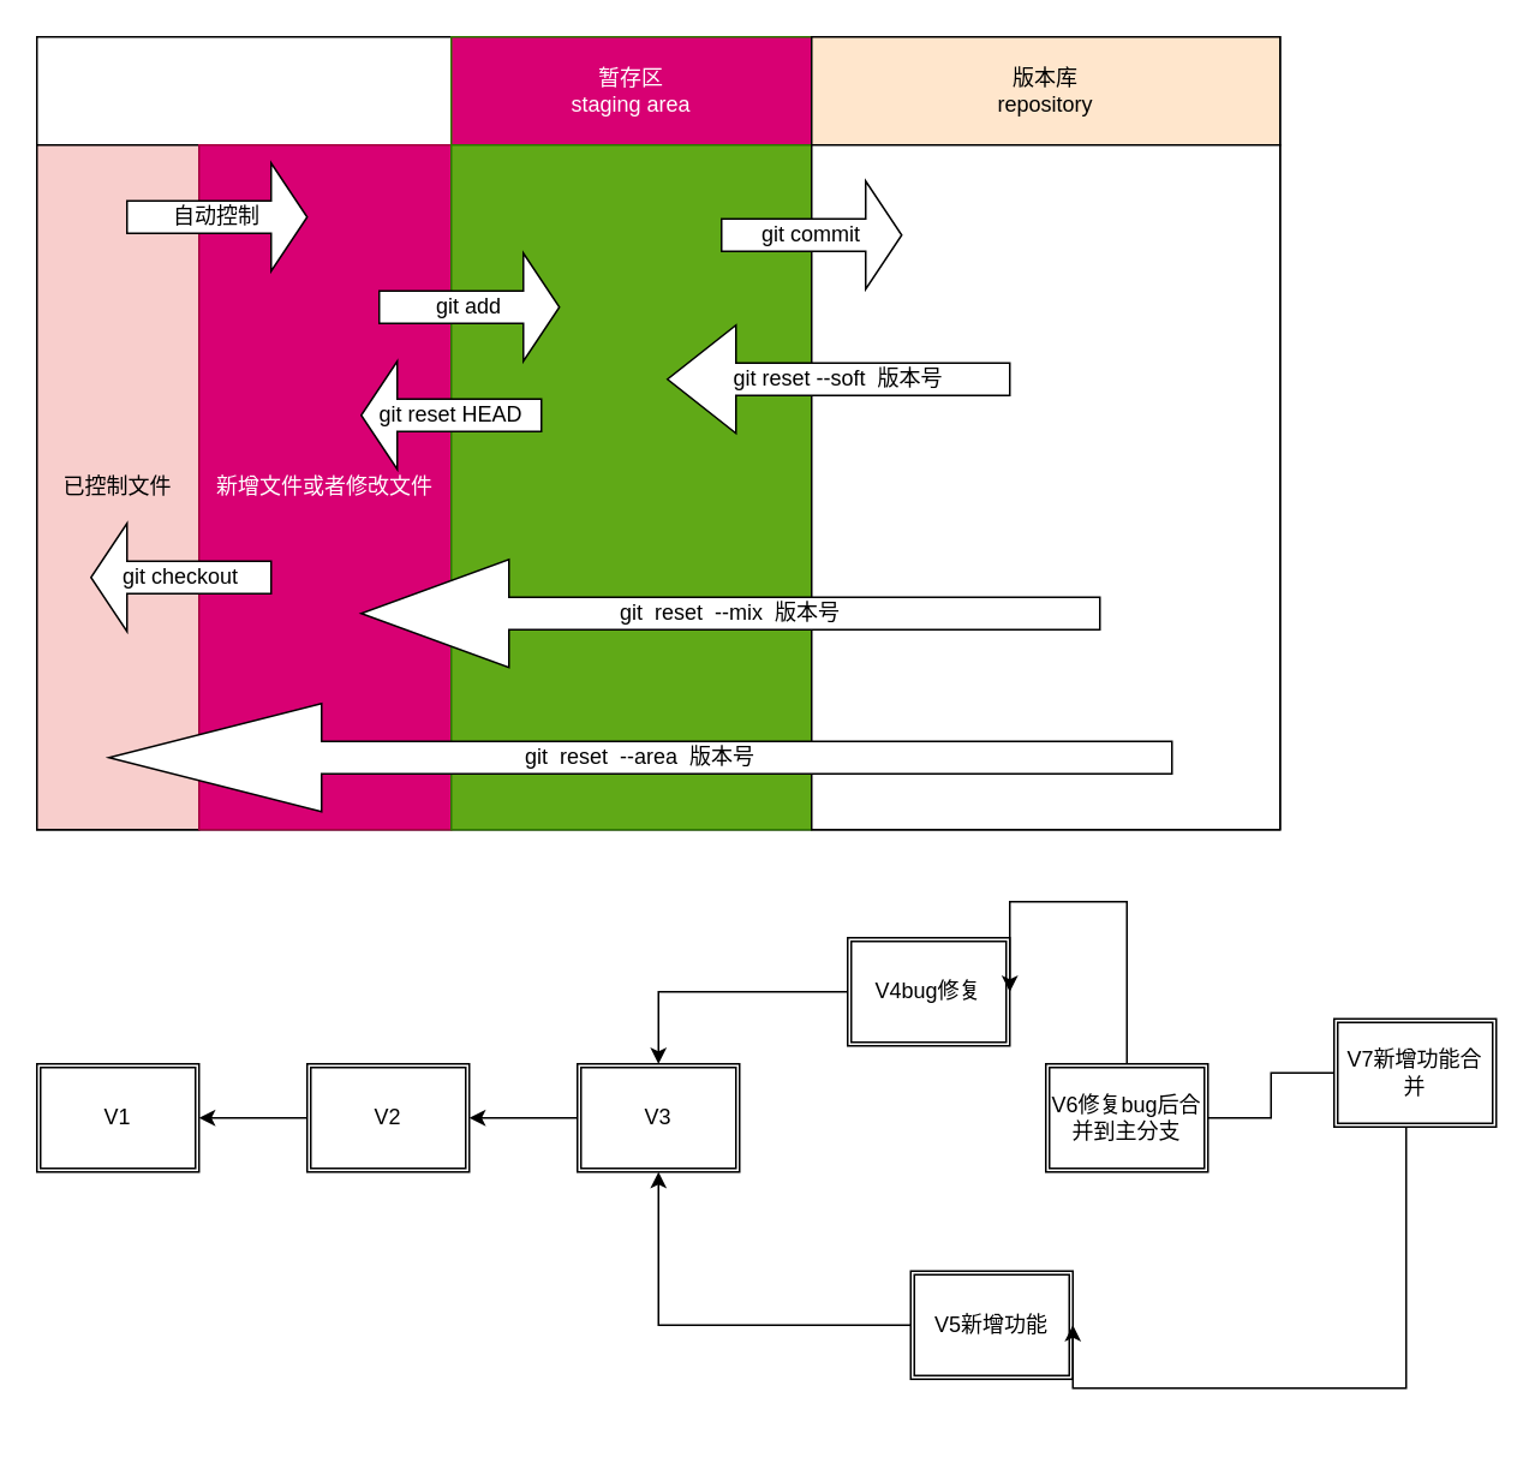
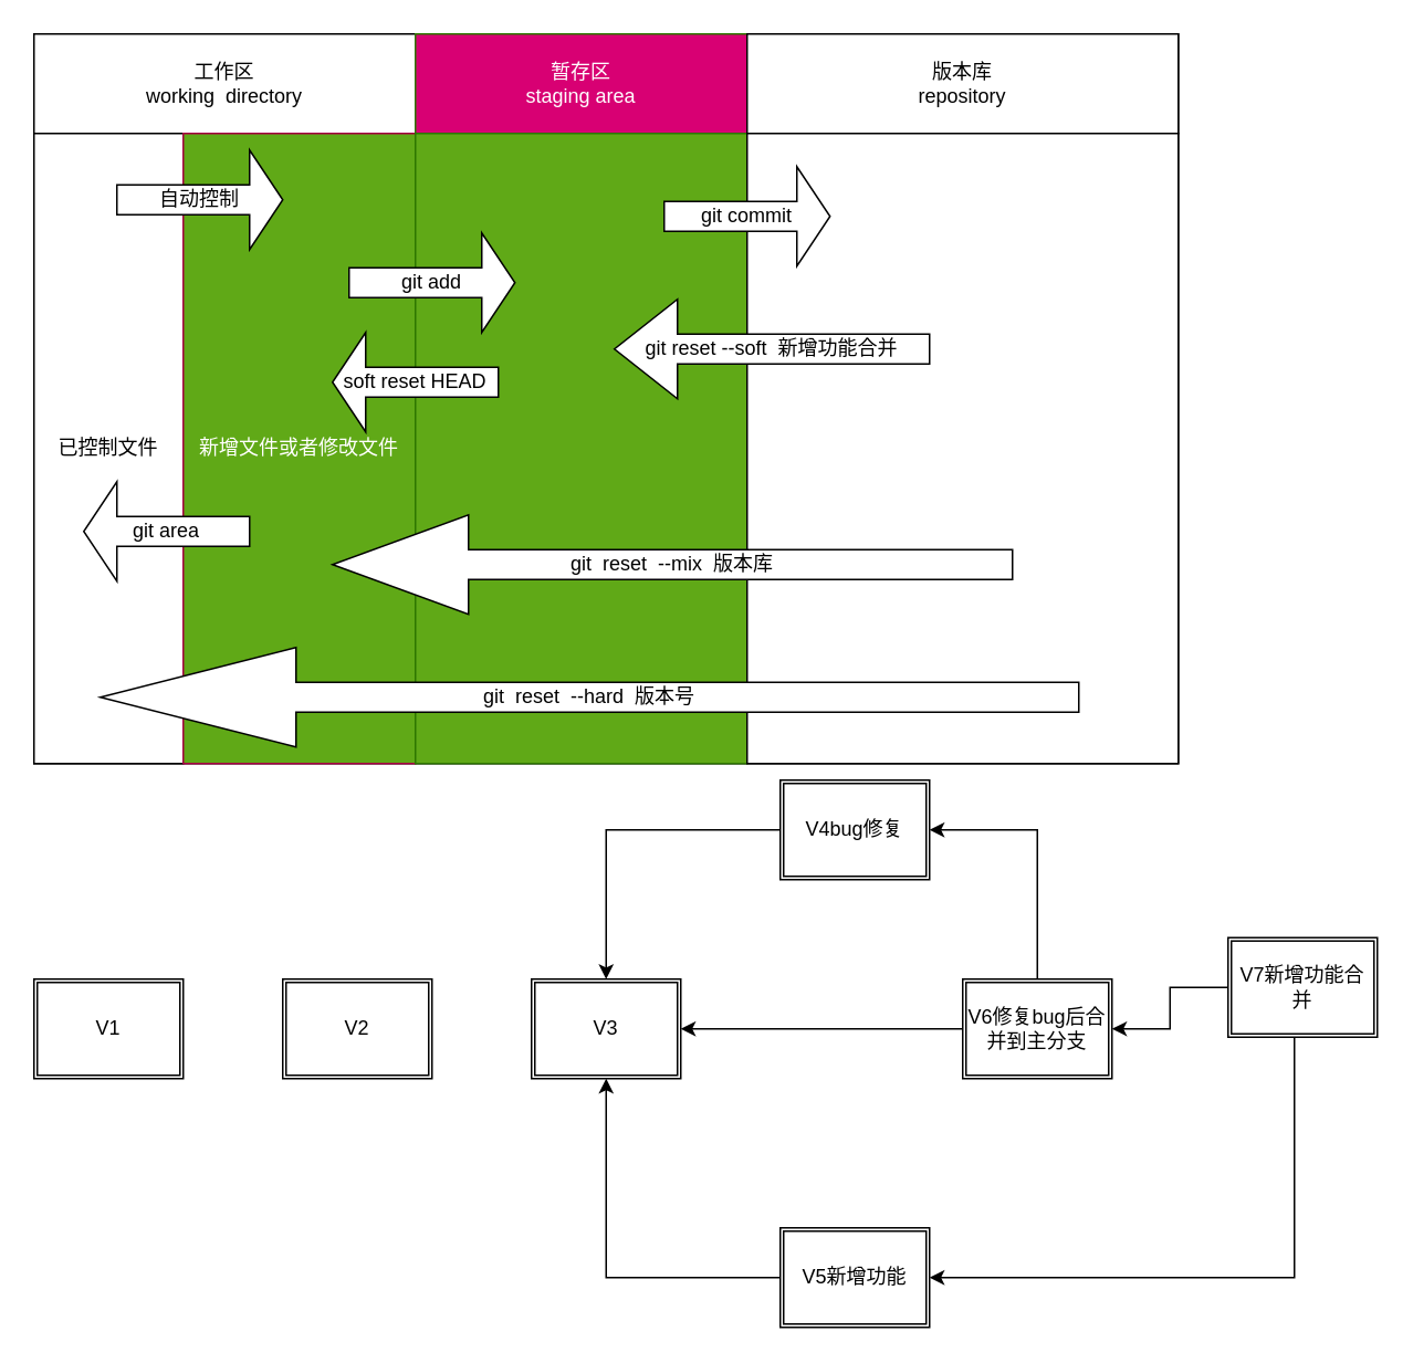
  <mxCell id="0" />
  <mxCell id="1" parent="0" />
  <mxCell id="2" value="" style="rounded=0;whiteSpace=wrap;html=1;" parent="1" vertex="1"><mxGeometry x="20" y="20" width="690" height="440" as="geometry" /></mxCell>
+ <mxCell id="3" value="工作区&lt;br&gt;working&amp;nbsp; directory" style="rounded=0;whiteSpace=wrap;html=1;" parent="1" vertex="1"><mxGeometry x="20" y="20" width="230" height="60" as="geometry" /></mxCell>
  <mxCell id="4" value="暂存区&lt;br&gt;staging area" style="rounded=0;whiteSpace=wrap;html=1;fillColor=#d80073;fontColor=#ffffff;strokeColor=#2D7600;" parent="1" vertex="1"><mxGeometry x="250" y="20" width="200" height="60" as="geometry" /></mxCell>
- <mxCell id="5" value="版本库&lt;br&gt;repository" style="rounded=0;whiteSpace=wrap;html=1;fillColor=#ffe6cc;" parent="1" vertex="1"><mxGeometry x="450" y="20" width="260" height="60" as="geometry" /></mxCell>
- <mxCell id="6" value="已控制文件" style="rounded=0;whiteSpace=wrap;html=1;fillColor=#f8cecc;" parent="1" vertex="1"><mxGeometry x="20" y="80" width="90" height="380" as="geometry" /></mxCell>
- <mxCell id="7" value="新增文件或者修改文件" style="rounded=0;whiteSpace=wrap;html=1;fillColor=#d80073;fontColor=#ffffff;strokeColor=#A50040;" parent="1" vertex="1"><mxGeometry x="110" y="80" width="140" height="380" as="geometry" /></mxCell>
+ <mxCell id="5" value="版本库&lt;br&gt;repository" style="rounded=0;whiteSpace=wrap;html=1;" parent="1" vertex="1"><mxGeometry x="450" y="20" width="260" height="60" as="geometry" /></mxCell>
+ <mxCell id="6" value="已控制文件" style="rounded=0;whiteSpace=wrap;html=1;" parent="1" vertex="1"><mxGeometry x="20" y="80" width="90" height="380" as="geometry" /></mxCell>
+ <mxCell id="7" value="新增文件或者修改文件" style="rounded=0;whiteSpace=wrap;html=1;fillColor=#60a917;fontColor=#ffffff;strokeColor=#A50040;" parent="1" vertex="1"><mxGeometry x="110" y="80" width="140" height="380" as="geometry" /></mxCell>
  <mxCell id="8" value="" style="rounded=0;whiteSpace=wrap;html=1;fillColor=#60a917;fontColor=#ffffff;strokeColor=#2D7600;" parent="1" vertex="1"><mxGeometry x="250" y="80" width="200" height="380" as="geometry" /></mxCell>
  <mxCell id="9" value="" style="rounded=0;whiteSpace=wrap;html=1;" parent="1" vertex="1"><mxGeometry x="450" y="80" width="260" height="380" as="geometry" /></mxCell>
  <mxCell id="10" value="自动控制" style="shape=singleArrow;whiteSpace=wrap;html=1;" parent="1" vertex="1"><mxGeometry x="70" y="90" width="100" height="60" as="geometry" /></mxCell>
  <mxCell id="11" value="git add" style="shape=singleArrow;whiteSpace=wrap;html=1;" parent="1" vertex="1"><mxGeometry x="210" y="140" width="100" height="60" as="geometry" /></mxCell>
  <mxCell id="12" value="git commit" style="shape=singleArrow;whiteSpace=wrap;html=1;" parent="1" vertex="1"><mxGeometry x="400" y="100" width="100" height="60" as="geometry" /></mxCell>
- <mxCell id="13" value="git reset --soft&amp;nbsp; 版本号" style="shape=singleArrow;direction=west;whiteSpace=wrap;html=1;" parent="1" vertex="1"><mxGeometry x="370" y="180" width="190" height="60" as="geometry" /></mxCell>
- <mxCell id="14" value="git reset HEAD" style="shape=singleArrow;direction=west;whiteSpace=wrap;html=1;" parent="1" vertex="1"><mxGeometry x="200" y="200" width="100" height="60" as="geometry" /></mxCell>
- <mxCell id="15" value="git checkout" style="shape=singleArrow;direction=west;whiteSpace=wrap;html=1;" parent="1" vertex="1"><mxGeometry x="50" y="290" width="100" height="60" as="geometry" /></mxCell>
- <mxCell id="16" value="git&amp;nbsp; reset&amp;nbsp; --mix&amp;nbsp; 版本号" style="shape=singleArrow;direction=west;whiteSpace=wrap;html=1;" parent="1" vertex="1"><mxGeometry x="200" y="310" width="410" height="60" as="geometry" /></mxCell>
- <mxCell id="17" value="git&amp;nbsp; reset&amp;nbsp; --area&amp;nbsp; 版本号" style="shape=singleArrow;direction=west;whiteSpace=wrap;html=1;" parent="1" vertex="1"><mxGeometry x="60" y="390" width="590" height="60" as="geometry" /></mxCell>
+ <mxCell id="13" value="git reset --soft&amp;nbsp; 新增功能合并" style="shape=singleArrow;direction=west;whiteSpace=wrap;html=1;" parent="1" vertex="1"><mxGeometry x="370" y="180" width="190" height="60" as="geometry" /></mxCell>
+ <mxCell id="14" value="soft reset HEAD" style="shape=singleArrow;direction=west;whiteSpace=wrap;html=1;" parent="1" vertex="1"><mxGeometry x="200" y="200" width="100" height="60" as="geometry" /></mxCell>
+ <mxCell id="15" value="git area" style="shape=singleArrow;direction=west;whiteSpace=wrap;html=1;" parent="1" vertex="1"><mxGeometry x="50" y="290" width="100" height="60" as="geometry" /></mxCell>
+ <mxCell id="16" value="git&amp;nbsp; reset&amp;nbsp; --mix&amp;nbsp; 版本库" style="shape=singleArrow;direction=west;whiteSpace=wrap;html=1;" parent="1" vertex="1"><mxGeometry x="200" y="310" width="410" height="60" as="geometry" /></mxCell>
+ <mxCell id="17" value="git&amp;nbsp; reset&amp;nbsp; --hard&amp;nbsp; 版本号" style="shape=singleArrow;direction=west;whiteSpace=wrap;html=1;" parent="1" vertex="1"><mxGeometry x="60" y="390" width="590" height="60" as="geometry" /></mxCell>
  <mxCell id="18" value="V1" style="shape=ext;double=1;rounded=0;whiteSpace=wrap;html=1;" vertex="1" parent="1"><mxGeometry x="20" y="590" width="90" height="60" as="geometry" /></mxCell>
- <mxCell id="19" value="" style="edgeStyle=orthogonalEdgeStyle;rounded=0;orthogonalLoop=1;jettySize=auto;html=1;" edge="1" parent="1" source="20" target="18"><mxGeometry relative="1" as="geometry" /></mxCell>
  <mxCell id="20" value="V2" style="shape=ext;double=1;rounded=0;whiteSpace=wrap;html=1;" vertex="1" parent="1"><mxGeometry x="170" y="590" width="90" height="60" as="geometry" /></mxCell>
- <mxCell id="21" style="edgeStyle=orthogonalEdgeStyle;rounded=0;orthogonalLoop=1;jettySize=auto;html=1;entryX=1;entryY=0.5;entryDx=0;entryDy=0;" edge="1" parent="1" source="22" target="20"><mxGeometry relative="1" as="geometry" /></mxCell>
  <mxCell id="22" value="V3" style="shape=ext;double=1;rounded=0;whiteSpace=wrap;html=1;" vertex="1" parent="1"><mxGeometry x="320" y="590" width="90" height="60" as="geometry" /></mxCell>
  <mxCell id="23" style="edgeStyle=orthogonalEdgeStyle;rounded=0;orthogonalLoop=1;jettySize=auto;html=1;entryX=0.5;entryY=1;entryDx=0;entryDy=0;" edge="1" parent="1" source="24" target="22"><mxGeometry relative="1" as="geometry" /></mxCell>
- <mxCell id="24" value="V5新增功能" style="shape=ext;double=1;rounded=0;whiteSpace=wrap;html=1;" vertex="1" parent="1"><mxGeometry x="505" y="705" width="90" height="60" as="geometry" /></mxCell>
+ <mxCell id="24" value="V5新增功能" style="shape=ext;double=1;rounded=0;whiteSpace=wrap;html=1;" vertex="1" parent="1"><mxGeometry x="470" y="740" width="90" height="60" as="geometry" /></mxCell>
  <mxCell id="25" style="edgeStyle=orthogonalEdgeStyle;rounded=0;orthogonalLoop=1;jettySize=auto;html=1;entryX=0.5;entryY=0;entryDx=0;entryDy=0;" edge="1" parent="1" source="26" target="22"><mxGeometry relative="1" as="geometry" /></mxCell>
- <mxCell id="26" value="V4bug修复" style="shape=ext;double=1;rounded=0;whiteSpace=wrap;html=1;" vertex="1" parent="1"><mxGeometry x="470" y="520" width="90" height="60" as="geometry" /></mxCell>
+ <mxCell id="26" value="V4bug修复" style="shape=ext;double=1;rounded=0;whiteSpace=wrap;html=1;" vertex="1" parent="1"><mxGeometry x="470" y="470" width="90" height="60" as="geometry" /></mxCell>
  <mxCell id="27" style="edgeStyle=orthogonalEdgeStyle;rounded=0;orthogonalLoop=1;jettySize=auto;html=1;entryX=1;entryY=0.5;entryDx=0;entryDy=0;" edge="1" parent="1" source="29" target="26"><mxGeometry relative="1" as="geometry"><Array as="points"><mxPoint x="625" y="500" /></Array></mxGeometry></mxCell>
+ <mxCell id="28" style="edgeStyle=orthogonalEdgeStyle;rounded=0;orthogonalLoop=1;jettySize=auto;html=1;entryX=1;entryY=0.5;entryDx=0;entryDy=0;" edge="1" parent="1" source="29" target="22"><mxGeometry relative="1" as="geometry" /></mxCell>
  <mxCell id="29" value="V6修复bug后合并到主分支" style="shape=ext;double=1;rounded=0;whiteSpace=wrap;html=1;" vertex="1" parent="1"><mxGeometry x="580" y="590" width="90" height="60" as="geometry" /></mxCell>
- <mxCell id="30" style="edgeStyle=orthogonalEdgeStyle;rounded=0;orthogonalLoop=1;jettySize=auto;html=1;entryX=1;entryY=0.5;entryDx=0;entryDy=0;endArrow=none;" edge="1" parent="1" source="32" target="29"><mxGeometry relative="1" as="geometry" /></mxCell>
+ <mxCell id="30" style="edgeStyle=orthogonalEdgeStyle;rounded=0;orthogonalLoop=1;jettySize=auto;html=1;entryX=1;entryY=0.5;entryDx=0;entryDy=0;" edge="1" parent="1" source="32" target="29"><mxGeometry relative="1" as="geometry" /></mxCell>
  <mxCell id="31" style="edgeStyle=orthogonalEdgeStyle;rounded=0;orthogonalLoop=1;jettySize=auto;html=1;entryX=1;entryY=0.5;entryDx=0;entryDy=0;" edge="1" parent="1" source="32" target="24"><mxGeometry relative="1" as="geometry"><Array as="points"><mxPoint x="780" y="770" /></Array></mxGeometry></mxCell>
  <mxCell id="32" value="V7新增功能合并" style="shape=ext;double=1;rounded=0;whiteSpace=wrap;html=1;" vertex="1" parent="1"><mxGeometry x="740" y="565" width="90" height="60" as="geometry" /></mxCell>
